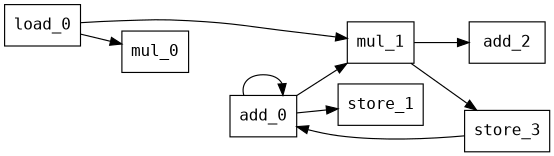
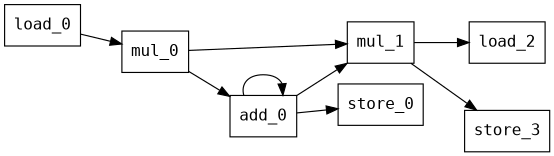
  digraph {
    fontname="DejaVu Sans Mono"
    rankdir=LR
    node [fontname="DejaVu Sans Mono" shape=rectangle]
    edge [fontname="DejaVu Sans Mono"]
    n1 [label=add_0]
    n2 [label=mul_1]
-   n3 [label=store_1]
-   n4 [label=add_2]
+   n3 [label=store_0]
+   n4 [label=load_2]
    n5 [label=store_3]
    n6 [label=mul_0]
    n7 [label=load_0]
    n1 -> n1
    n1 -> n2
    n1 -> n3
    n2 -> n4
    n2 -> n5
-   n5 -> n1
-   n7 -> n2
+   n6 -> n1
+   n6 -> n2
    n7 -> n6
  }
